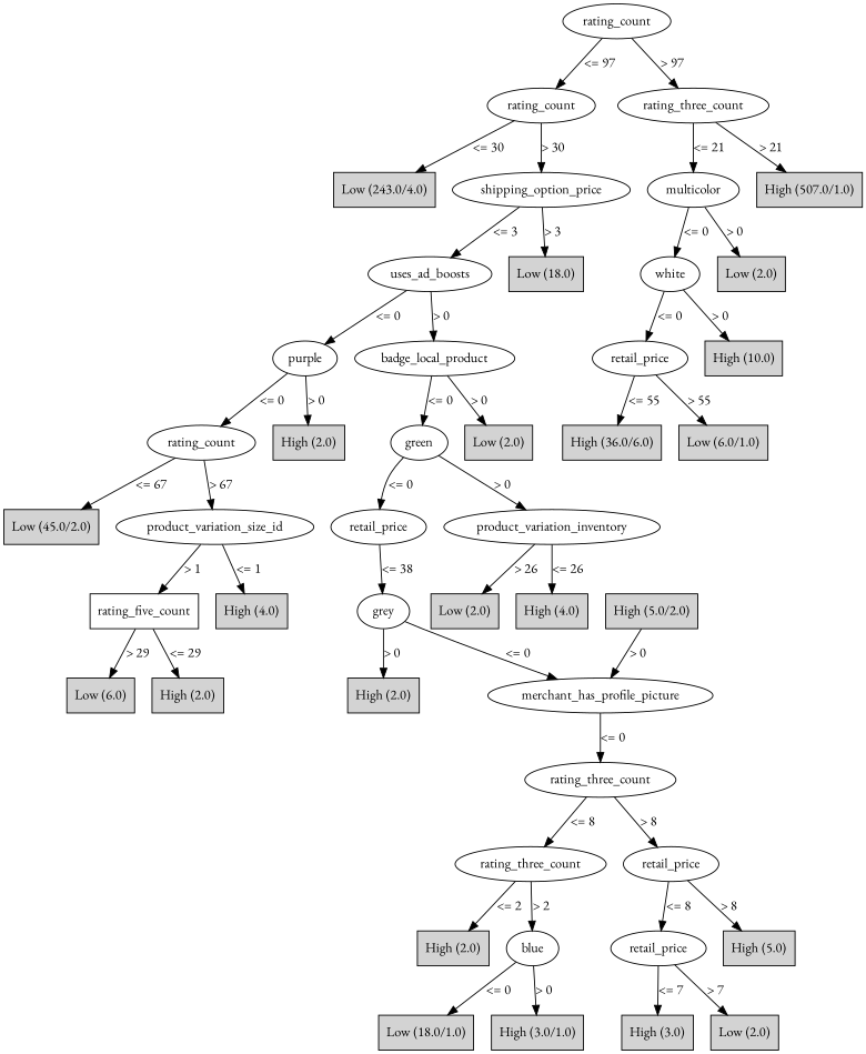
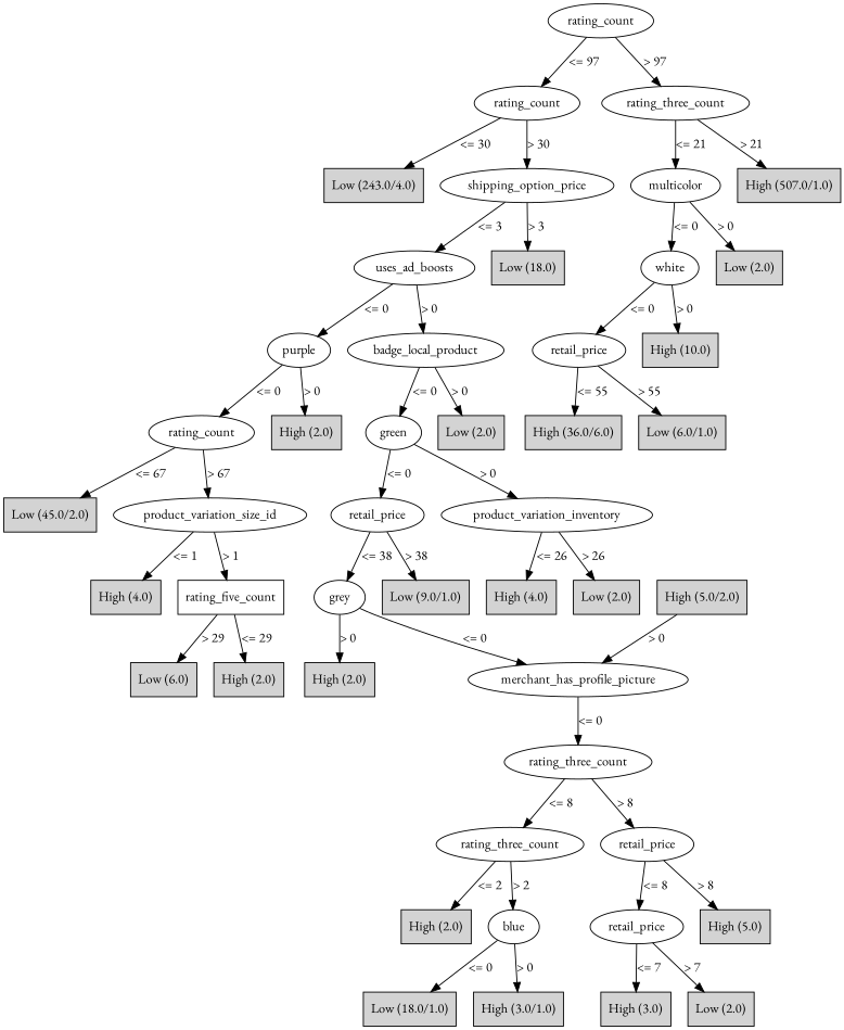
  digraph {
    fontname="EB Garamond"
    node [fontname="EB Garamond" shape=box style=filled]
    edge [fontname="EB Garamond"]
    n1 [label=rating_count shape="" style=""]
    n2 [label=rating_count shape="" style=""]
    n3 [label=rating_three_count shape="" style=""]
    n4 [label="Low (243.0/4.0)"]
    n5 [label=shipping_option_price shape="" style=""]
    n6 [label=multicolor shape="" style=""]
    n7 [label="High (507.0/1.0)"]
    n8 [label=uses_ad_boosts shape="" style=""]
    n9 [label="Low (18.0)"]
    n10 [label=purple shape="" style=""]
    n11 [label=badge_local_product shape="" style=""]
    n12 [label=rating_count shape="" style=""]
    n13 [label="High (2.0)"]
    n14 [label=green shape="" style=""]
    n15 [label="Low (2.0)"]
    n16 [label="Low (45.0/2.0)"]
    n17 [label=product_variation_size_id shape="" style=""]
    n18 [label="High (4.0)"]
    n19 [label=rating_five_count style=""]
    n20 [label="High (2.0)"]
    n21 [label="Low (6.0)"]
    n22 [label=retail_price shape="" style=""]
    n23 [label=product_variation_inventory shape="" style=""]
    n24 [label=grey shape="" style=""]
+   n25 [label="Low (9.0/1.0)"]
    n26 [label="High (4.0)"]
    n27 [label="Low (2.0)"]
    n28 [label=merchant_has_profile_picture shape="" style=""]
    n29 [label="High (2.0)"]
    n30 [label=rating_three_count shape="" style=""]
    n31 [label=rating_three_count shape="" style=""]
    n32 [label=retail_price shape="" style=""]
    n33 [label="High (5.0/2.0)"]
    n34 [label="High (2.0)"]
    n35 [label=blue shape="" style=""]
    n36 [label=retail_price shape="" style=""]
    n37 [label="High (5.0)"]
    n38 [label="Low (18.0/1.0)"]
    n39 [label="High (3.0/1.0)"]
    n40 [label="High (3.0)"]
    n41 [label="Low (2.0)"]
    n42 [label=white shape="" style=""]
    n43 [label="Low (2.0)"]
    n44 [label=retail_price shape="" style=""]
    n45 [label="High (10.0)"]
    n46 [label="High (36.0/6.0)"]
    n47 [label="Low (6.0/1.0)"]
    n1 -> n2 [label="<= 97"]
    n1 -> n3 [label="> 97"]
    n2 -> n4 [label="<= 30"]
    n2 -> n5 [label="> 30"]
    n3 -> n6 [label="<= 21"]
    n3 -> n7 [label="> 21"]
    n5 -> n8 [label="<= 3"]
    n5 -> n9 [label="> 3"]
    n6 -> n42 [label="<= 0"]
    n6 -> n43 [label="> 0"]
    n8 -> n10 [label="<= 0"]
    n8 -> n11 [label="> 0"]
    n10 -> n12 [label="<= 0"]
    n10 -> n13 [label="> 0"]
    n11 -> n14 [label="<= 0"]
    n11 -> n15 [label="> 0"]
    n12 -> n16 [label="<= 67"]
    n12 -> n17 [label="> 67"]
    n14 -> n22 [label="<= 0"]
    n14 -> n23 [label="> 0"]
    n17 -> n18 [label="<= 1"]
    n17 -> n19 [label="> 1"]
    n19 -> n20 [label="<= 29"]
    n19 -> n21 [label="> 29"]
    n22 -> n24 [label="<= 38"]
+   n22 -> n25 [label="> 38"]
    n23 -> n26 [label="<= 26"]
    n23 -> n27 [label="> 26"]
    n24 -> n28 [label="<= 0"]
    n24 -> n29 [label="> 0"]
    n28 -> n30 [label="<= 0"]
    n30 -> n31 [label="<= 8"]
    n30 -> n32 [label="> 8"]
    n31 -> n34 [label="<= 2"]
    n31 -> n35 [label="> 2"]
    n32 -> n36 [label="<= 8"]
    n32 -> n37 [label="> 8"]
    n33 -> n28 [label="> 0"]
    n35 -> n38 [label="<= 0"]
    n35 -> n39 [label="> 0"]
    n36 -> n40 [label="<= 7"]
    n36 -> n41 [label="> 7"]
    n42 -> n44 [label="<= 0"]
    n42 -> n45 [label="> 0"]
    n44 -> n46 [label="<= 55"]
    n44 -> n47 [label="> 55"]
  }
